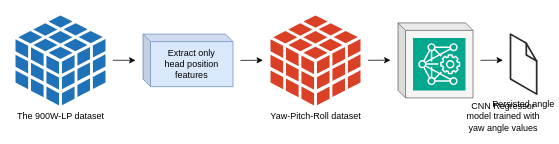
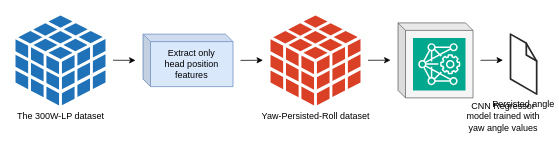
  <mxCell id="0" />
  <mxCell id="1" parent="0" />
- <mxCell id="2" value="The 900W-LP dataset" style="sketch=0;shadow=0;dashed=0;html=1;strokeColor=none;labelPosition=center;verticalLabelPosition=bottom;verticalAlign=top;outlineConnect=0;align=center;shape=mxgraph.office.databases.database_cube;fillColor=#2072B8;" vertex="1" parent="1"><mxGeometry x="20" y="20" width="120" height="120" as="geometry" /></mxCell>
+ <mxCell id="2" value="The 300W-LP dataset" style="sketch=0;shadow=0;dashed=0;html=1;strokeColor=none;labelPosition=center;verticalLabelPosition=bottom;verticalAlign=top;outlineConnect=0;align=center;shape=mxgraph.office.databases.database_cube;fillColor=#2072B8;" vertex="1" parent="1"><mxGeometry x="20" y="20" width="120" height="120" as="geometry" /></mxCell>
  <mxCell id="3" value="Extract only&lt;div&gt;head position features&lt;/div&gt;" style="shape=cube;whiteSpace=wrap;html=1;boundedLbl=1;backgroundOutline=1;darkOpacity=0.05;darkOpacity2=0.1;size=10;fillColor=#dae8fc;strokeColor=#6c8ebf;" vertex="1" parent="1"><mxGeometry x="190" y="45" width="120" height="70" as="geometry" /></mxCell>
  <mxCell id="4" value="" style="endArrow=classic;html=1;rounded=0;" edge="1" parent="1"><mxGeometry width="50" height="50" relative="1" as="geometry"><mxPoint x="150" y="79.82" as="sourcePoint" /><mxPoint x="180" y="80" as="targetPoint" /></mxGeometry></mxCell>
- <mxCell id="5" value="Yaw-Pitch-Roll dataset" style="sketch=0;shadow=0;dashed=0;html=1;strokeColor=none;labelPosition=center;verticalLabelPosition=bottom;verticalAlign=top;outlineConnect=0;align=center;shape=mxgraph.office.databases.database_cube;fillColor=#DA4026;" vertex="1" parent="1"><mxGeometry x="360" y="20" width="120" height="120" as="geometry" /></mxCell>
+ <mxCell id="5" value="Yaw-Persisted-Roll dataset" style="sketch=0;shadow=0;dashed=0;html=1;strokeColor=none;labelPosition=center;verticalLabelPosition=bottom;verticalAlign=top;outlineConnect=0;align=center;shape=mxgraph.office.databases.database_cube;fillColor=#DA4026;" vertex="1" parent="1"><mxGeometry x="360" y="20" width="120" height="120" as="geometry" /></mxCell>
  <mxCell id="6" value="" style="endArrow=classic;html=1;rounded=0;" edge="1" parent="1"><mxGeometry width="50" height="50" relative="1" as="geometry"><mxPoint x="320" y="80" as="sourcePoint" /><mxPoint x="350" y="79.85" as="targetPoint" /></mxGeometry></mxCell>
  <mxCell id="7" value="" style="shape=cube;whiteSpace=wrap;html=1;boundedLbl=1;backgroundOutline=1;darkOpacity=0.05;darkOpacity2=0.1;size=10;fillColor=#f5f5f5;strokeColor=#666666;fontColor=#333333;" vertex="1" parent="1"><mxGeometry x="530" y="30" width="100" height="100" as="geometry" /></mxCell>
  <mxCell id="8" value="" style="sketch=0;points=[[0,0,0],[0.25,0,0],[0.5,0,0],[0.75,0,0],[1,0,0],[0,1,0],[0.25,1,0],[0.5,1,0],[0.75,1,0],[1,1,0],[0,0.25,0],[0,0.5,0],[0,0.75,0],[1,0.25,0],[1,0.5,0],[1,0.75,0]];outlineConnect=0;fontColor=#232F3E;fillColor=#01A88D;strokeColor=#ffffff;dashed=0;verticalLabelPosition=bottom;verticalAlign=top;align=center;html=1;fontSize=12;fontStyle=0;aspect=fixed;shape=mxgraph.aws4.resourceIcon;resIcon=mxgraph.aws4.deep_learning_amis;" vertex="1" parent="1"><mxGeometry x="550" y="50" width="70" height="70" as="geometry" /></mxCell>
  <mxCell id="9" value="" style="endArrow=classic;html=1;rounded=0;" edge="1" parent="1"><mxGeometry width="50" height="50" relative="1" as="geometry"><mxPoint x="490" y="79.91" as="sourcePoint" /><mxPoint x="520" y="79.76" as="targetPoint" /></mxGeometry></mxCell>
  <mxCell id="10" value="Persisted angle" style="verticalLabelPosition=bottom;html=1;verticalAlign=top;strokeWidth=1;align=center;outlineConnect=0;dashed=0;outlineConnect=0;shape=mxgraph.aws3d.file;aspect=fixed;strokeColor=#292929;" vertex="1" parent="1"><mxGeometry x="680" y="45" width="34.9" height="80" as="geometry" /></mxCell>
  <mxCell id="11" value="" style="endArrow=classic;html=1;rounded=0;" edge="1" parent="1"><mxGeometry width="50" height="50" relative="1" as="geometry"><mxPoint x="640" y="79.91" as="sourcePoint" /><mxPoint x="670" y="79.76" as="targetPoint" /></mxGeometry></mxCell>
  <mxCell id="12" value="CNN Regressor model trained with yaw angle values" style="text;html=1;align=center;verticalAlign=middle;whiteSpace=wrap;rounded=0;" vertex="1" parent="1"><mxGeometry x="617.5" y="140" width="105" height="30" as="geometry" /></mxCell>
